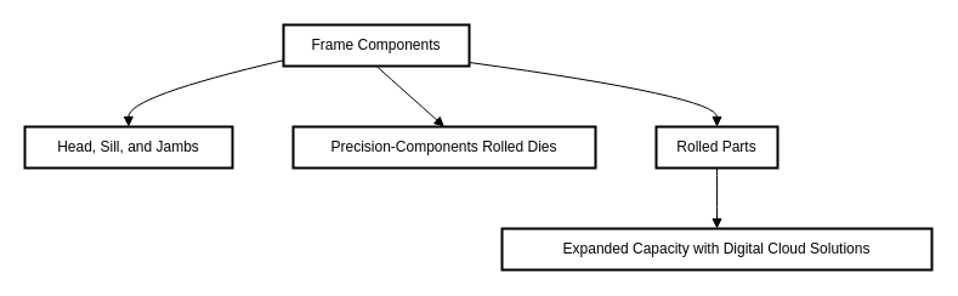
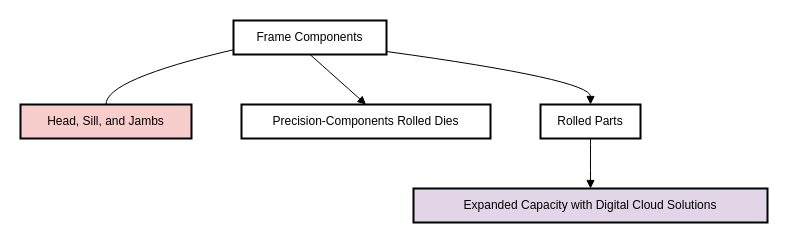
  <mxCell id="0" />
  <mxCell id="1" parent="0" />
  <mxCell id="2" value="Frame Components" style="whiteSpace=wrap;strokeWidth=2;" vertex="1" parent="1"><mxGeometry x="233" y="20" width="153" height="34" as="geometry" /></mxCell>
- <mxCell id="3" value="Head, Sill, and Jambs" style="whiteSpace=wrap;strokeWidth=2;" vertex="1" parent="1"><mxGeometry y="104" width="171" height="34" as="geometry" x="20" /></mxCell>
+ <mxCell id="3" value="Head, Sill, and Jambs" style="whiteSpace=wrap;strokeWidth=2;fillColor=#f8cecc;" vertex="1" parent="1"><mxGeometry y="104" width="171" height="34" as="geometry" x="20" /></mxCell>
  <mxCell id="4" value="Precision-Components Rolled Dies" style="whiteSpace=wrap;strokeWidth=2;" vertex="1" parent="1"><mxGeometry x="241" y="104" width="249" height="34" as="geometry" /></mxCell>
  <mxCell id="5" value="Rolled Parts" style="whiteSpace=wrap;strokeWidth=2;" vertex="1" parent="1"><mxGeometry x="540" y="104" width="100" height="34" as="geometry" /></mxCell>
- <mxCell id="6" value="Expanded Capacity with Digital Cloud Solutions" style="whiteSpace=wrap;strokeWidth=2;" vertex="1" parent="1"><mxGeometry x="413" y="188" width="354" height="34" as="geometry" /></mxCell>
- <mxCell id="7" value="" style="curved=1;startArrow=none;endArrow=block;exitX=0;exitY=0.86;entryX=0.5;entryY=0;" edge="1" parent="1" source="2" target="3"><mxGeometry relative="1" as="geometry"><Array as="points"><mxPoint x="105" y="79" /></Array></mxGeometry></mxCell>
+ <mxCell id="6" value="Expanded Capacity with Digital Cloud Solutions" style="whiteSpace=wrap;strokeWidth=2;fillColor=#e1d5e7;" vertex="1" parent="1"><mxGeometry x="413" y="188" width="354" height="34" as="geometry" /></mxCell>
+ <mxCell id="7" value="" style="curved=1;startArrow=none;endArrow=none;exitX=0;exitY=0.86;entryX=0.5;entryY=0;" edge="1" parent="1" source="2" target="3"><mxGeometry relative="1" as="geometry"><Array as="points"><mxPoint x="105" y="79" /></Array></mxGeometry></mxCell>
  <mxCell id="8" value="" style="curved=1;startArrow=none;endArrow=block;exitX=0.5;exitY=1;entryX=0.5;entryY=0;" edge="1" parent="1" source="2" target="4"><mxGeometry relative="1" as="geometry"><Array as="points" /></mxGeometry></mxCell>
  <mxCell id="9" value="" style="curved=1;startArrow=none;endArrow=block;exitX=1.01;exitY=0.92;entryX=0.5;entryY=0;" edge="1" parent="1" source="2" target="5"><mxGeometry relative="1" as="geometry"><Array as="points"><mxPoint x="590" y="79" /></Array></mxGeometry></mxCell>
  <mxCell id="10" value="" style="curved=1;startArrow=none;endArrow=block;exitX=0.5;exitY=1;entryX=0.5;entryY=0;" edge="1" parent="1" source="5" target="6"><mxGeometry relative="1" as="geometry"><Array as="points" /></mxGeometry></mxCell>
